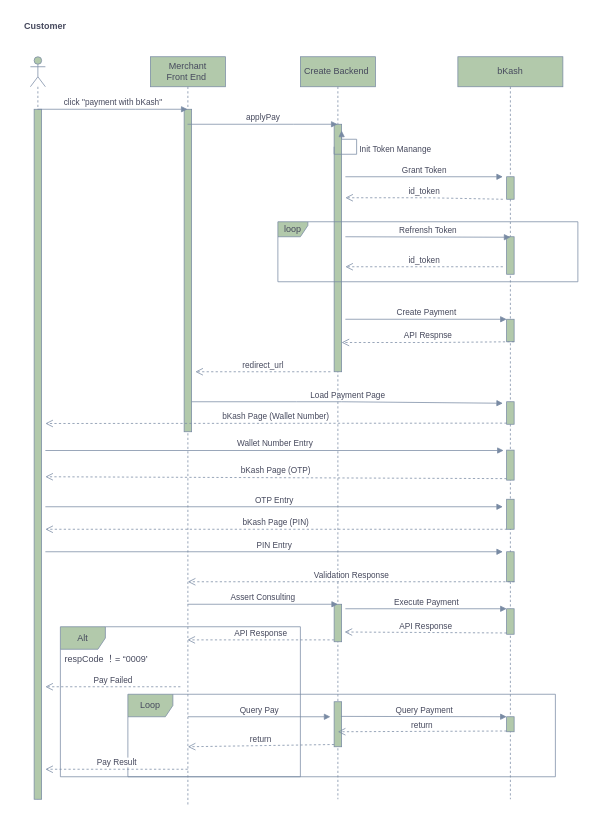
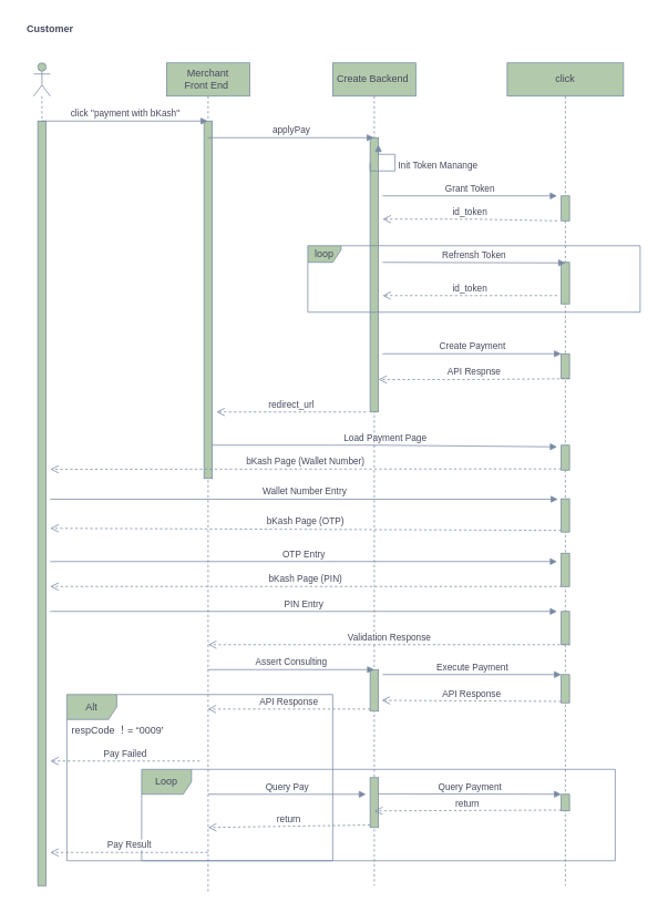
  <mxCell id="0" />
  <mxCell id="1" parent="0" />
  <mxCell id="2" value="" style="shape=umlLifeline;participant=umlActor;perimeter=lifelinePerimeter;whiteSpace=wrap;html=1;container=1;collapsible=0;recursiveResize=0;verticalAlign=top;spacingTop=36;outlineConnect=0;fillColor=#B2C9AB;strokeColor=#788AA3;fontColor=#46495D;" vertex="1" parent="1"><mxGeometry x="40" y="75" width="20" height="990" as="geometry" /></mxCell>
  <mxCell id="3" value="" style="html=1;points=[];perimeter=orthogonalPerimeter;fillColor=#B2C9AB;strokeColor=#788AA3;fontColor=#46495D;" vertex="1" parent="2"><mxGeometry x="5" y="70" width="10" height="920" as="geometry" /></mxCell>
  <mxCell id="4" value="Merchant &lt;br&gt;Front End&amp;nbsp;" style="shape=umlLifeline;perimeter=lifelinePerimeter;whiteSpace=wrap;html=1;container=1;collapsible=0;recursiveResize=0;outlineConnect=0;fillColor=#B2C9AB;strokeColor=#788AA3;fontColor=#46495D;" vertex="1" parent="1"><mxGeometry x="200" y="75" width="100" height="1000" as="geometry" /></mxCell>
  <mxCell id="5" value="" style="html=1;points=[];perimeter=orthogonalPerimeter;fillColor=#B2C9AB;strokeColor=#788AA3;fontColor=#46495D;" vertex="1" parent="4"><mxGeometry x="45" y="70" width="10" height="430" as="geometry" /></mxCell>
  <mxCell id="6" value="Load Payment Page" style="html=1;verticalAlign=bottom;endArrow=block;rounded=0;entryX=-0.5;entryY=0.067;entryDx=0;entryDy=0;entryPerimeter=0;strokeColor=#788AA3;fontColor=#46495D;" edge="1" target="17" parent="4"><mxGeometry relative="1" as="geometry"><mxPoint x="55" y="460" as="sourcePoint" /><mxPoint x="465" y="450" as="targetPoint" /><Array as="points"><mxPoint x="195" y="460" /><mxPoint x="255" y="460" /></Array></mxGeometry></mxCell>
  <mxCell id="7" value="OTP Entry" style="html=1;verticalAlign=bottom;endArrow=block;rounded=0;strokeColor=#788AA3;fontColor=#46495D;" edge="1" parent="4"><mxGeometry relative="1" as="geometry"><mxPoint x="-140" y="600" as="sourcePoint" /><mxPoint x="470" y="600" as="targetPoint" /></mxGeometry></mxCell>
  <mxCell id="8" value="bKash Page (PIN)" style="html=1;verticalAlign=bottom;endArrow=open;dashed=1;endSize=8;exitX=0;exitY=0.95;rounded=0;strokeColor=#788AA3;fontColor=#46495D;" edge="1" parent="4"><mxGeometry relative="1" as="geometry"><mxPoint x="-140" y="630" as="targetPoint" /><mxPoint x="475.5" y="630" as="sourcePoint" /></mxGeometry></mxCell>
  <mxCell id="9" value="Create Backend&amp;nbsp;" style="shape=umlLifeline;perimeter=lifelinePerimeter;whiteSpace=wrap;html=1;container=1;collapsible=0;recursiveResize=0;outlineConnect=0;fillColor=#B2C9AB;strokeColor=#788AA3;fontColor=#46495D;" vertex="1" parent="1"><mxGeometry x="400" y="75" width="100" height="990" as="geometry" /></mxCell>
  <mxCell id="10" value="" style="html=1;points=[];perimeter=orthogonalPerimeter;fillColor=#B2C9AB;strokeColor=#788AA3;fontColor=#46495D;" vertex="1" parent="9"><mxGeometry x="45" y="90" width="10" height="330" as="geometry" /></mxCell>
  <mxCell id="11" value="Init Token Manange" style="edgeStyle=orthogonalEdgeStyle;html=1;align=left;spacingLeft=2;endArrow=block;rounded=0;entryX=1;entryY=0.026;entryDx=0;entryDy=0;entryPerimeter=0;strokeColor=#788AA3;fontColor=#46495D;" edge="1" target="10" parent="9"><mxGeometry relative="1" as="geometry"><mxPoint x="45" y="120" as="sourcePoint" /><Array as="points"><mxPoint x="45" y="130" /><mxPoint x="75" y="130" /><mxPoint x="75" y="110" /><mxPoint x="55" y="110" /></Array></mxGeometry></mxCell>
  <mxCell id="12" value="bKash Page (OTP)" style="html=1;verticalAlign=bottom;endArrow=open;dashed=1;endSize=8;exitX=0;exitY=0.95;rounded=0;strokeColor=#788AA3;fontColor=#46495D;" edge="1" parent="9" source="18"><mxGeometry relative="1" as="geometry"><mxPoint x="-340" y="560" as="targetPoint" /><mxPoint x="275.5" y="560" as="sourcePoint" /></mxGeometry></mxCell>
  <mxCell id="13" value="" style="html=1;points=[];perimeter=orthogonalPerimeter;fillColor=#B2C9AB;strokeColor=#788AA3;fontColor=#46495D;" vertex="1" parent="9"><mxGeometry x="45" y="730" width="10" height="50" as="geometry" /></mxCell>
- <mxCell id="14" value="bKash" style="shape=umlLifeline;perimeter=lifelinePerimeter;whiteSpace=wrap;html=1;container=1;collapsible=0;recursiveResize=0;outlineConnect=0;fillColor=#B2C9AB;strokeColor=#788AA3;fontColor=#46495D;" vertex="1" parent="1"><mxGeometry x="610" y="75" width="140" height="990" as="geometry" /></mxCell>
+ <mxCell id="14" value="click" style="shape=umlLifeline;perimeter=lifelinePerimeter;whiteSpace=wrap;html=1;container=1;collapsible=0;recursiveResize=0;outlineConnect=0;fillColor=#B2C9AB;strokeColor=#788AA3;fontColor=#46495D;" vertex="1" parent="1"><mxGeometry x="610" y="75" width="140" height="990" as="geometry" /></mxCell>
  <mxCell id="15" value="" style="html=1;points=[];perimeter=orthogonalPerimeter;fillColor=#B2C9AB;strokeColor=#788AA3;fontColor=#46495D;" vertex="1" parent="14"><mxGeometry x="65" y="160" width="10" height="30" as="geometry" /></mxCell>
  <mxCell id="16" value="" style="html=1;points=[];perimeter=orthogonalPerimeter;fillColor=#B2C9AB;strokeColor=#788AA3;fontColor=#46495D;" vertex="1" parent="14"><mxGeometry x="65" y="350" width="10" height="30" as="geometry" /></mxCell>
  <mxCell id="17" value="" style="html=1;points=[];perimeter=orthogonalPerimeter;fillColor=#B2C9AB;strokeColor=#788AA3;fontColor=#46495D;" vertex="1" parent="14"><mxGeometry x="65" y="460" width="10" height="30" as="geometry" /></mxCell>
  <mxCell id="18" value="" style="html=1;points=[];perimeter=orthogonalPerimeter;fillColor=#B2C9AB;strokeColor=#788AA3;fontColor=#46495D;" vertex="1" parent="14"><mxGeometry x="65" y="524.5" width="10" height="40" as="geometry" /></mxCell>
  <mxCell id="19" value="" style="html=1;points=[];perimeter=orthogonalPerimeter;fillColor=#B2C9AB;strokeColor=#788AA3;fontColor=#46495D;" vertex="1" parent="14"><mxGeometry x="65" y="590" width="10" height="40" as="geometry" /></mxCell>
  <mxCell id="20" value="" style="html=1;points=[];perimeter=orthogonalPerimeter;fillColor=#B2C9AB;strokeColor=#788AA3;fontColor=#46495D;" vertex="1" parent="14"><mxGeometry x="65" y="660" width="10" height="40" as="geometry" /></mxCell>
  <mxCell id="21" value="" style="html=1;points=[];perimeter=orthogonalPerimeter;fillColor=#B2C9AB;strokeColor=#788AA3;fontColor=#46495D;" vertex="1" parent="14"><mxGeometry x="65" y="736" width="10" height="34" as="geometry" /></mxCell>
  <mxCell id="22" value="click &quot;payment with bKash&quot;" style="html=1;verticalAlign=bottom;endArrow=block;rounded=0;strokeColor=#788AA3;fontColor=#46495D;" edge="1" parent="1" source="2" target="4"><mxGeometry width="80" relative="1" as="geometry"><mxPoint x="120" y="165" as="sourcePoint" /><mxPoint x="200" y="165" as="targetPoint" /><Array as="points"><mxPoint x="130" y="145" /><mxPoint x="180" y="145" /></Array></mxGeometry></mxCell>
  <mxCell id="23" value="applyPay" style="html=1;verticalAlign=bottom;endArrow=block;rounded=0;strokeColor=#788AA3;fontColor=#46495D;" edge="1" parent="1" source="4" target="9"><mxGeometry width="80" relative="1" as="geometry"><mxPoint x="270" y="165" as="sourcePoint" /><mxPoint x="440" y="165" as="targetPoint" /><Array as="points"><mxPoint x="390.5" y="165" /></Array></mxGeometry></mxCell>
  <mxCell id="24" value="Grant Token" style="html=1;verticalAlign=bottom;endArrow=block;rounded=0;strokeColor=#788AA3;fontColor=#46495D;" edge="1" parent="1"><mxGeometry relative="1" as="geometry"><mxPoint x="460" y="235" as="sourcePoint" /><mxPoint x="670" y="235" as="targetPoint" /></mxGeometry></mxCell>
  <mxCell id="25" value="id_token" style="html=1;verticalAlign=bottom;endArrow=open;dashed=1;endSize=8;rounded=0;strokeColor=#788AA3;fontColor=#46495D;" edge="1" parent="1"><mxGeometry relative="1" as="geometry"><mxPoint x="460" y="263" as="targetPoint" /><mxPoint x="670" y="265" as="sourcePoint" /><Array as="points"><mxPoint x="570" y="263" /></Array></mxGeometry></mxCell>
  <mxCell id="26" value="loop" style="shape=umlFrame;whiteSpace=wrap;html=1;width=40;height=20;fillColor=#B2C9AB;strokeColor=#788AA3;fontColor=#46495D;" vertex="1" parent="1"><mxGeometry x="370" y="295" width="400" height="80" as="geometry" /></mxCell>
  <mxCell id="27" value="" style="html=1;points=[];perimeter=orthogonalPerimeter;fillColor=#B2C9AB;strokeColor=#788AA3;fontColor=#46495D;" vertex="1" parent="1"><mxGeometry x="675" y="315" width="10" height="50" as="geometry" /></mxCell>
  <mxCell id="28" value="Refrensh Token" style="html=1;verticalAlign=bottom;endArrow=block;entryX=0.5;entryY=0.013;rounded=0;entryDx=0;entryDy=0;entryPerimeter=0;strokeColor=#788AA3;fontColor=#46495D;" edge="1" target="27" parent="1"><mxGeometry relative="1" as="geometry"><mxPoint x="460" y="315" as="sourcePoint" /></mxGeometry></mxCell>
  <mxCell id="29" value="id_token" style="html=1;verticalAlign=bottom;endArrow=open;dashed=1;endSize=8;rounded=0;strokeColor=#788AA3;fontColor=#46495D;" edge="1" parent="1"><mxGeometry relative="1" as="geometry"><mxPoint x="460" y="355" as="targetPoint" /><mxPoint x="670" y="355" as="sourcePoint" /><Array as="points"><mxPoint x="470" y="355" /></Array></mxGeometry></mxCell>
  <mxCell id="30" value="Create Payment" style="html=1;verticalAlign=bottom;endArrow=block;entryX=0;entryY=0;rounded=0;strokeColor=#788AA3;fontColor=#46495D;" edge="1" target="16" parent="1"><mxGeometry relative="1" as="geometry"><mxPoint x="460" y="425" as="sourcePoint" /></mxGeometry></mxCell>
  <mxCell id="31" value="API Respnse" style="html=1;verticalAlign=bottom;endArrow=open;dashed=1;endSize=8;rounded=0;strokeColor=#788AA3;fontColor=#46495D;" edge="1" parent="1"><mxGeometry relative="1" as="geometry"><mxPoint x="455" y="456" as="targetPoint" /><mxPoint x="685" y="455" as="sourcePoint" /><Array as="points"><mxPoint x="575" y="456" /></Array></mxGeometry></mxCell>
  <mxCell id="32" value="redirect_url" style="html=1;verticalAlign=bottom;endArrow=open;dashed=1;endSize=8;rounded=0;strokeColor=#788AA3;fontColor=#46495D;" edge="1" parent="1"><mxGeometry relative="1" as="geometry"><mxPoint x="260" y="495" as="targetPoint" /><mxPoint x="440" y="495" as="sourcePoint" /></mxGeometry></mxCell>
  <mxCell id="33" value="Wallet Number Entry" style="html=1;verticalAlign=bottom;endArrow=block;entryX=-0.4;entryY=0.013;rounded=0;entryDx=0;entryDy=0;entryPerimeter=0;strokeColor=#788AA3;fontColor=#46495D;" edge="1" target="18" parent="1"><mxGeometry relative="1" as="geometry"><mxPoint x="60" y="600" as="sourcePoint" /><mxPoint x="675" y="600" as="targetPoint" /></mxGeometry></mxCell>
  <mxCell id="34" value="bKash Page (Wallet Number)" style="html=1;verticalAlign=bottom;endArrow=open;dashed=1;endSize=8;exitX=0;exitY=0.95;rounded=0;strokeColor=#788AA3;fontColor=#46495D;" edge="1" source="17" parent="1"><mxGeometry relative="1" as="geometry"><mxPoint x="60" y="564" as="targetPoint" /></mxGeometry></mxCell>
  <mxCell id="35" value="PIN Entry" style="html=1;verticalAlign=bottom;endArrow=block;rounded=0;strokeColor=#788AA3;fontColor=#46495D;" edge="1" parent="1"><mxGeometry relative="1" as="geometry"><mxPoint x="60" y="735" as="sourcePoint" /><mxPoint x="670" y="735" as="targetPoint" /></mxGeometry></mxCell>
  <mxCell id="36" value="Validation Response" style="html=1;verticalAlign=bottom;endArrow=open;dashed=1;endSize=8;exitX=0;exitY=0.95;rounded=0;strokeColor=#788AA3;fontColor=#46495D;" edge="1" parent="1"><mxGeometry relative="1" as="geometry"><mxPoint x="250" y="775" as="targetPoint" /><mxPoint x="685.5" y="775" as="sourcePoint" /></mxGeometry></mxCell>
  <mxCell id="37" value="Assert Consulting" style="html=1;verticalAlign=bottom;endArrow=block;rounded=0;strokeColor=#788AA3;fontColor=#46495D;" edge="1" parent="1" source="4"><mxGeometry relative="1" as="geometry"><mxPoint x="601" y="805" as="sourcePoint" /><mxPoint x="450" y="805" as="targetPoint" /></mxGeometry></mxCell>
  <mxCell id="38" value="API Response" style="html=1;verticalAlign=bottom;endArrow=open;dashed=1;endSize=8;exitX=0;exitY=0.95;rounded=0;strokeColor=#788AA3;fontColor=#46495D;" edge="1" source="13" parent="1" target="4"><mxGeometry relative="1" as="geometry"><mxPoint x="601" y="881" as="targetPoint" /></mxGeometry></mxCell>
  <mxCell id="39" value="Alt" style="shape=umlFrame;whiteSpace=wrap;html=1;fillColor=#B2C9AB;strokeColor=#788AA3;fontColor=#46495D;" vertex="1" parent="1"><mxGeometry x="80" y="835" width="320" height="200" as="geometry" /></mxCell>
  <mxCell id="40" value="Pay Failed" style="html=1;verticalAlign=bottom;endArrow=open;dashed=1;endSize=8;rounded=0;strokeColor=#788AA3;fontColor=#46495D;" edge="1" parent="1"><mxGeometry relative="1" as="geometry"><mxPoint x="240" y="915" as="sourcePoint" /><mxPoint x="60" y="915" as="targetPoint" /></mxGeometry></mxCell>
  <mxCell id="41" value="respCode ！= “0009”" style="text;strokeColor=none;fillColor=none;align=left;verticalAlign=top;spacingLeft=4;spacingRight=4;overflow=hidden;rotatable=0;points=[[0,0.5],[1,0.5]];portConstraint=eastwest;fontColor=#46495D;" vertex="1" parent="1"><mxGeometry x="80" y="865" width="120" height="26" as="geometry" /></mxCell>
  <mxCell id="42" value="Loop" style="shape=umlFrame;whiteSpace=wrap;html=1;fillColor=#B2C9AB;strokeColor=#788AA3;fontColor=#46495D;" vertex="1" parent="1"><mxGeometry x="170" y="925" width="570" height="110" as="geometry" /></mxCell>
  <mxCell id="43" value="" style="html=1;points=[];perimeter=orthogonalPerimeter;fillColor=#B2C9AB;strokeColor=#788AA3;fontColor=#46495D;" vertex="1" parent="1"><mxGeometry x="445" y="935" width="10" height="60" as="geometry" /></mxCell>
  <mxCell id="44" value="Query Pay" style="html=1;verticalAlign=bottom;endArrow=block;rounded=0;strokeColor=#788AA3;fontColor=#46495D;" edge="1" parent="1"><mxGeometry relative="1" as="geometry"><mxPoint x="250" y="955" as="sourcePoint" /><mxPoint x="440" y="955" as="targetPoint" /></mxGeometry></mxCell>
  <mxCell id="45" value="return" style="html=1;verticalAlign=bottom;endArrow=open;dashed=1;endSize=8;exitX=0;exitY=0.95;rounded=0;strokeColor=#788AA3;fontColor=#46495D;" edge="1" source="43" parent="1"><mxGeometry relative="1" as="geometry"><mxPoint x="250" y="995" as="targetPoint" /><Array as="points" /></mxGeometry></mxCell>
  <mxCell id="46" value="API Response" style="html=1;verticalAlign=bottom;endArrow=open;dashed=1;endSize=8;exitX=0;exitY=0.95;rounded=0;entryX=1.4;entryY=0.74;entryDx=0;entryDy=0;entryPerimeter=0;strokeColor=#788AA3;fontColor=#46495D;" edge="1" source="21" parent="1" target="13"><mxGeometry relative="1" as="geometry"><mxPoint x="605" y="887" as="targetPoint" /></mxGeometry></mxCell>
  <mxCell id="47" value="Execute Payment" style="html=1;verticalAlign=bottom;endArrow=block;entryX=0;entryY=0;rounded=0;strokeColor=#788AA3;fontColor=#46495D;" edge="1" target="21" parent="1"><mxGeometry relative="1" as="geometry"><mxPoint x="460" y="811" as="sourcePoint" /></mxGeometry></mxCell>
  <mxCell id="48" value="" style="html=1;points=[];perimeter=orthogonalPerimeter;fillColor=#B2C9AB;strokeColor=#788AA3;fontColor=#46495D;" vertex="1" parent="1"><mxGeometry x="675" y="955" width="10" height="20" as="geometry" /></mxCell>
  <mxCell id="49" value="Query Payment" style="html=1;verticalAlign=bottom;endArrow=block;entryX=0;entryY=0;rounded=0;exitX=0.9;exitY=0.325;exitDx=0;exitDy=0;exitPerimeter=0;strokeColor=#788AA3;fontColor=#46495D;" edge="1" target="48" parent="1" source="43"><mxGeometry relative="1" as="geometry"><mxPoint x="605" y="935" as="sourcePoint" /></mxGeometry></mxCell>
  <mxCell id="50" value="return" style="html=1;verticalAlign=bottom;endArrow=open;dashed=1;endSize=8;exitX=0;exitY=0.95;rounded=0;strokeColor=#788AA3;fontColor=#46495D;" edge="1" source="48" parent="1"><mxGeometry relative="1" as="geometry"><mxPoint x="450" y="975" as="targetPoint" /></mxGeometry></mxCell>
  <mxCell id="51" value="Pay Result" style="html=1;verticalAlign=bottom;endArrow=open;dashed=1;endSize=8;rounded=0;exitX=0.14;exitY=0.909;exitDx=0;exitDy=0;exitPerimeter=0;strokeColor=#788AA3;fontColor=#46495D;" edge="1" parent="1" source="42"><mxGeometry relative="1" as="geometry"><mxPoint x="210" y="1145" as="sourcePoint" /><mxPoint x="60" y="1025" as="targetPoint" /></mxGeometry></mxCell>
  <mxCell id="52" value="Customer" style="text;align=center;fontStyle=1;verticalAlign=middle;spacingLeft=3;spacingRight=3;strokeColor=none;rotatable=0;points=[[0,0.5],[1,0.5]];portConstraint=eastwest;fontColor=#46495D;" vertex="1" parent="1"><mxGeometry x="20" y="20" width="80" height="26" as="geometry" /></mxCell>
